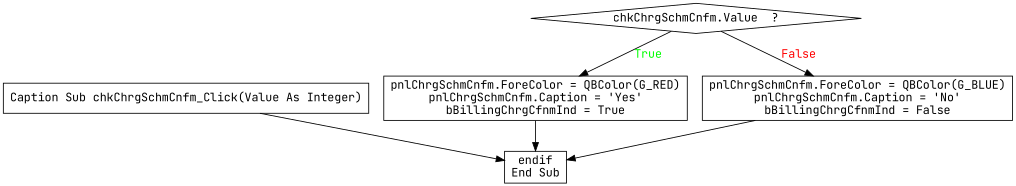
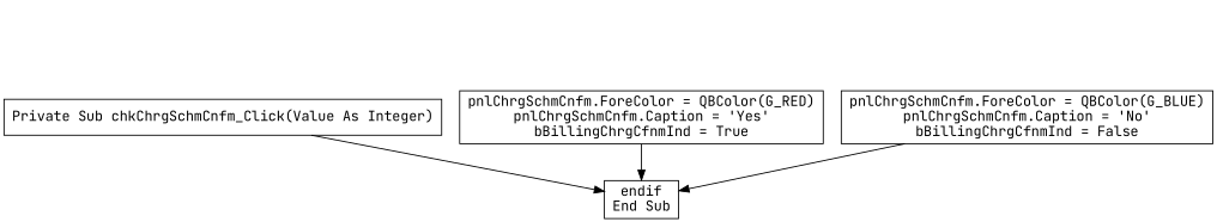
  digraph {
    fontname="JetBrains Mono"
    node [fontname="JetBrains Mono" shape=box]
    edge [fontname="JetBrains Mono"]
-   n1 [label="Caption Sub chkChrgSchmCnfm_Click(Value As Integer)"]
+   n1 [label="Private Sub chkChrgSchmCnfm_Click(Value As Integer)"]
    n2 [label="endif\nEnd Sub"]
-   n3 [label="chkChrgSchmCnfm.Value  ?" shape=diamond]
    n4 [label="pnlChrgSchmCnfm.ForeColor = QBColor(G_RED)\npnlChrgSchmCnfm.Caption = 'Yes'\nbBillingChrgCfnmInd = True"]
    n5 [label="pnlChrgSchmCnfm.ForeColor = QBColor(G_BLUE)\npnlChrgSchmCnfm.Caption = 'No'\nbBillingChrgCfnmInd = False"]
    n1 -> n2
-   n3 -> n4 [fontcolor=GREEN label=True]
-   n3 -> n5 [fontcolor=RED label=False]
    n4 -> n2
    n5 -> n2
  }
